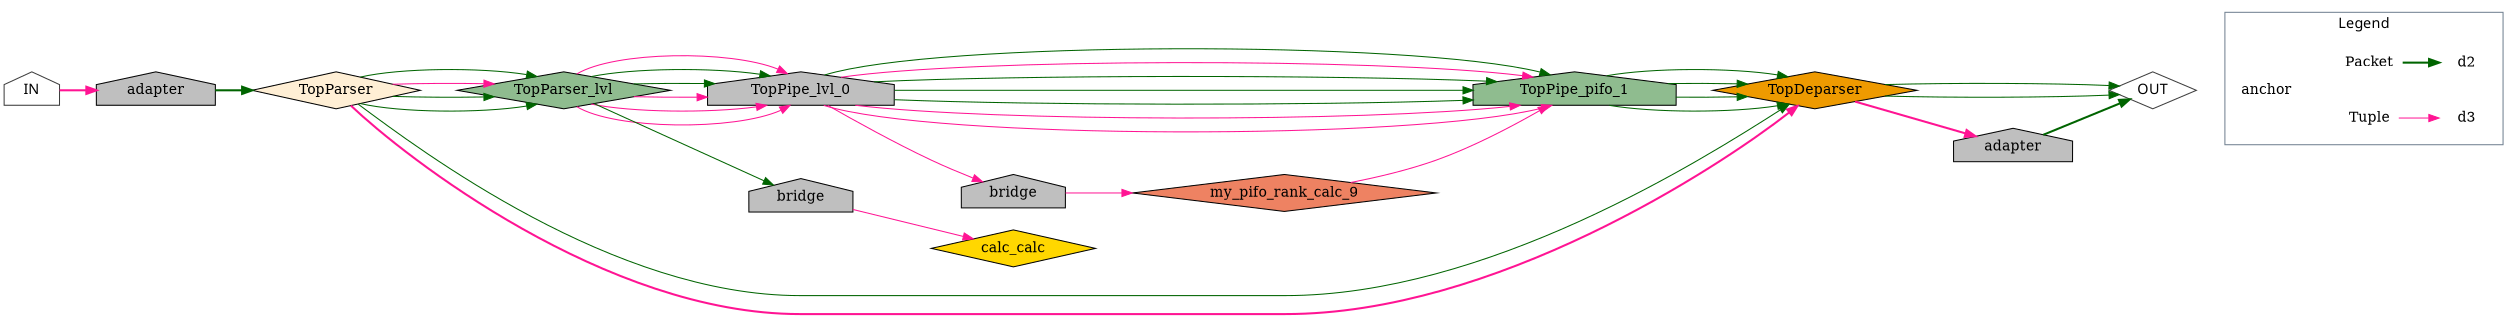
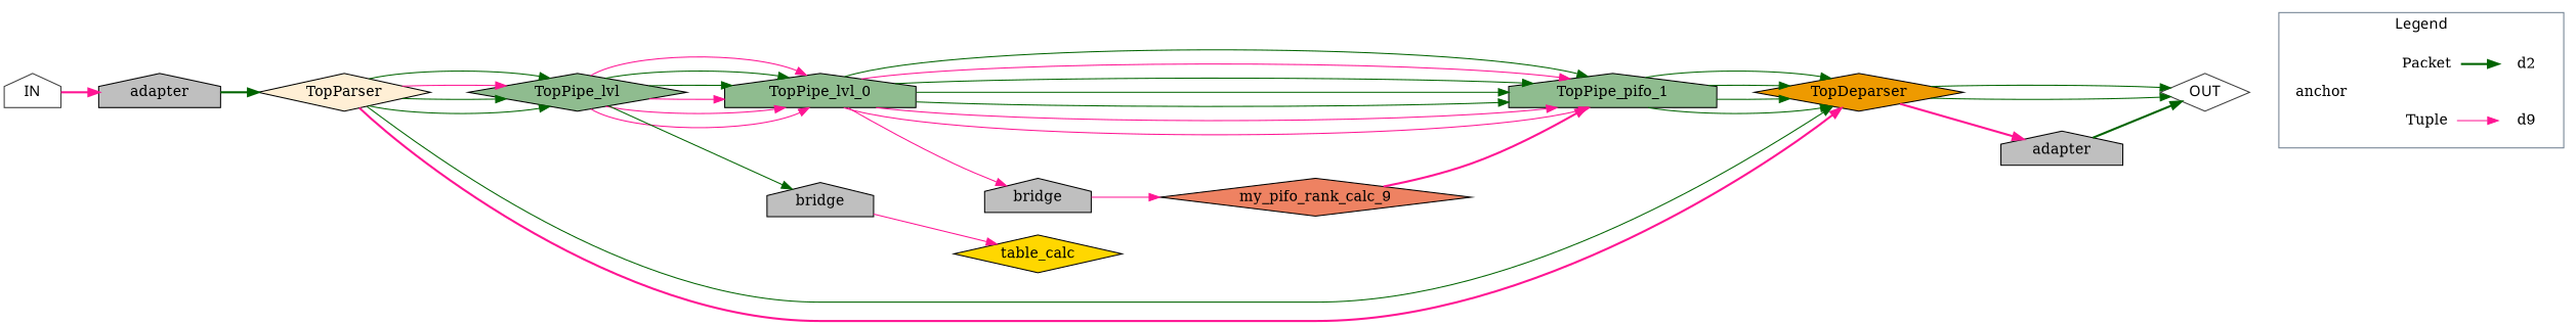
  digraph {
    rankdir=LR
    node [shape=house style=filled]
    edge [color=darkgreen]
    n1 [label=Tuple shape=plaintext style=""]
-   d3 [shape=plaintext style=""]
+   d3 [shape=plaintext label=d9 style=""]
    n3 [label=Packet shape=plaintext style=""]
    d2 [shape=plaintext style=""]
    anchor [shape=plaintext style=""]
    n6 [color=gray24 fontname="times:italic" label=IN style=""]
    n7 [fillcolor=gray75 label=adapter]
    TopParser [fillcolor=papayawhip shape=diamond]
-   TopPipe_lvl [fillcolor=darkseagreen shape=diamond label=TopParser_lvl]
+   TopPipe_lvl [fillcolor=darkseagreen shape=diamond]
    TopDeparser [fillcolor=orange2 shape=diamond]
    n11 [color=gray24 fontname="times:italic" label=OUT shape=diamond style=""]
-   TopPipe_lvl_0 [fillcolor=gray75]
+   TopPipe_lvl_0 [fillcolor=darkseagreen]
    n13 [fillcolor=gray75 label=bridge]
    n14 [fillcolor=gray75 label=adapter]
    n15 [fillcolor=darkseagreen label=TopPipe_pifo_1]
    n16 [fillcolor=gray75 label=bridge]
-   table_calc [fillcolor=gold shape=diamond label=calc_calc]
+   table_calc [fillcolor=gold shape=diamond]
    n18 [fillcolor=salmon2 label=my_pifo_rank_calc_9 shape=diamond]
    subgraph cluster_1 {
      color=SlateGray
      fontname="times:bold"
      label=Legend
      n1
      d3
      n3
      d2
      anchor
    }
    n1 -> d3 [color=deeppink]
    n3 -> d2 [style=bold]
    anchor -> n1 [style=invis color=""]
    anchor -> n3 [style=invis color=""]
    n6 -> n7 [color=deeppink style=bold]
    n7 -> TopParser [style=bold]
    TopParser -> TopPipe_lvl
    TopParser -> TopPipe_lvl
    TopParser -> TopPipe_lvl [color=deeppink]
    TopParser -> TopPipe_lvl
    TopParser -> TopDeparser [color=deeppink style=bold]
    TopParser -> TopDeparser
    TopPipe_lvl -> TopPipe_lvl_0 [color=deeppink]
    TopPipe_lvl -> TopPipe_lvl_0 [color=deeppink]
    TopPipe_lvl -> TopPipe_lvl_0 [color=deeppink]
    TopPipe_lvl -> TopPipe_lvl_0
    TopPipe_lvl -> TopPipe_lvl_0
    TopPipe_lvl -> TopPipe_lvl_0 [color=deeppink]
    TopPipe_lvl -> n13
    TopDeparser -> n11
    TopDeparser -> n11
    TopDeparser -> n14 [color=deeppink style=bold]
    n11 -> anchor [style=invis color=""]
    TopPipe_lvl_0 -> n15 [color=deeppink]
    TopPipe_lvl_0 -> n15 [color=deeppink]
    TopPipe_lvl_0 -> n15
    TopPipe_lvl_0 -> n15
    TopPipe_lvl_0 -> n15
    TopPipe_lvl_0 -> n15 [color=deeppink]
    TopPipe_lvl_0 -> n15
    TopPipe_lvl_0 -> n16 [color=deeppink]
    n13 -> table_calc [color=deeppink]
    n14 -> n11 [style=bold]
    n15 -> TopDeparser
    n15 -> TopDeparser
    n15 -> TopDeparser
    n15 -> TopDeparser
    n16 -> n18 [color=deeppink]
-   n18 -> n15 [color=deeppink]
+   n18 -> n15 [color=deeppink style=bold]
  }
